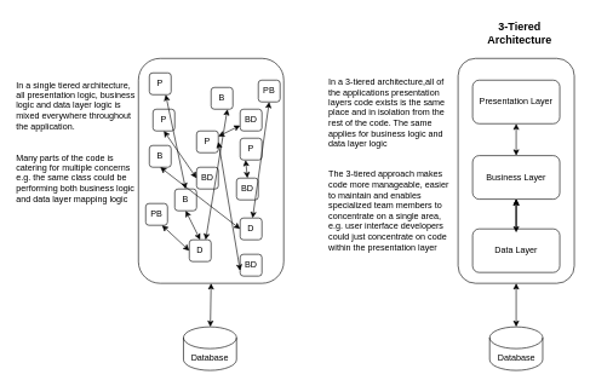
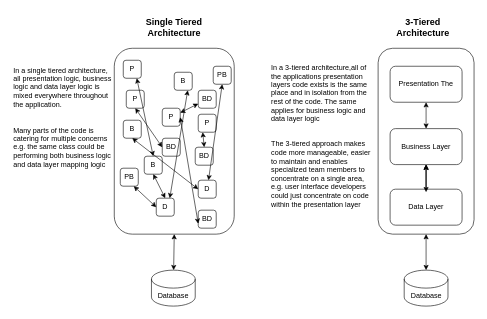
  <mxCell id="0" />
  <mxCell id="1" parent="0" />
- <mxCell id="2" value="Presentation Layer" style="rounded=1;whiteSpace=wrap;html=1;" vertex="1" parent="1"><mxGeometry x="650" y="110" width="120" height="60" as="geometry" /></mxCell>
+ <mxCell id="2" value="Presentation The" style="rounded=1;whiteSpace=wrap;html=1;" vertex="1" parent="1"><mxGeometry x="650" y="110" width="120" height="60" as="geometry" /></mxCell>
  <mxCell id="3" value="Business Layer" style="rounded=1;whiteSpace=wrap;html=1;" vertex="1" parent="1"><mxGeometry x="650" y="214" width="120" height="60" as="geometry" /></mxCell>
  <mxCell id="4" value="" style="edgeStyle=orthogonalEdgeStyle;rounded=0;orthogonalLoop=1;jettySize=auto;html=1;" edge="1" parent="1" source="6" target="3"><mxGeometry relative="1" as="geometry" /></mxCell>
  <mxCell id="5" value="" style="edgeStyle=orthogonalEdgeStyle;rounded=0;orthogonalLoop=1;jettySize=auto;html=1;" edge="1" parent="1" source="6" target="3"><mxGeometry relative="1" as="geometry" /></mxCell>
  <mxCell id="6" value="Data Layer" style="rounded=1;whiteSpace=wrap;html=1;" vertex="1" parent="1"><mxGeometry x="650" y="315" width="120" height="60" as="geometry" /></mxCell>
  <mxCell id="7" value="" style="endArrow=classic;startArrow=classic;html=1;rounded=0;exitX=0.5;exitY=0;exitDx=0;exitDy=0;" edge="1" parent="1" source="3"><mxGeometry width="50" height="50" relative="1" as="geometry"><mxPoint x="660" y="220" as="sourcePoint" /><mxPoint x="710" y="170" as="targetPoint" /></mxGeometry></mxCell>
  <mxCell id="8" value="" style="endArrow=classic;startArrow=classic;html=1;rounded=0;entryX=0.5;entryY=1;entryDx=0;entryDy=0;" edge="1" parent="1" target="3"><mxGeometry width="50" height="50" relative="1" as="geometry"><mxPoint x="710" y="320" as="sourcePoint" /><mxPoint x="709.5" y="290" as="targetPoint" /></mxGeometry></mxCell>
  <mxCell id="9" value="Database" style="shape=cylinder3;whiteSpace=wrap;html=1;boundedLbl=1;backgroundOutline=1;size=15;" vertex="1" parent="1"><mxGeometry x="673.5" y="450" width="73" height="60" as="geometry" /></mxCell>
  <mxCell id="10" value="" style="rounded=1;whiteSpace=wrap;html=1;fillColor=none;" vertex="1" parent="1"><mxGeometry x="630" y="80" width="160" height="310" as="geometry" /></mxCell>
  <mxCell id="11" value="" style="rounded=1;whiteSpace=wrap;html=1;" vertex="1" parent="1"><mxGeometry x="190" y="80" width="200" height="310" as="geometry" /></mxCell>
- <mxCell id="12" value="&lt;font style=&quot;font-size: 15px;&quot;&gt;3-Tiered Architecture&lt;/font&gt;" style="text;html=1;strokeColor=none;fillColor=none;align=center;verticalAlign=middle;whiteSpace=wrap;rounded=0;fontStyle=1" vertex="1" parent="1"><mxGeometry x="660" y="20" width="110" height="50" as="geometry" /></mxCell>
+ <mxCell id="12" value="&lt;font style=&quot;font-size: 15px;&quot;&gt;3-Tiered Architecture&lt;/font&gt;" style="text;html=1;strokeColor=none;fillColor=none;align=center;verticalAlign=middle;whiteSpace=wrap;rounded=0;fontStyle=1" vertex="1" parent="1"><mxGeometry x="650" y="20" width="110" height="50" as="geometry" /></mxCell>
+ <mxCell id="13" value="&lt;font style=&quot;font-size: 15px;&quot;&gt;Single Tiered Architecture&lt;/font&gt;" style="text;html=1;strokeColor=none;fillColor=none;align=center;verticalAlign=middle;whiteSpace=wrap;rounded=0;fontStyle=1" vertex="1" parent="1"><mxGeometry x="235" y="20" width="110" height="50" as="geometry" /></mxCell>
  <mxCell id="14" value="" style="endArrow=classic;startArrow=classic;html=1;rounded=0;exitX=0.5;exitY=0;exitDx=0;exitDy=0;exitPerimeter=0;entryX=0.5;entryY=1;entryDx=0;entryDy=0;" edge="1" parent="1" source="9" target="10"><mxGeometry width="50" height="50" relative="1" as="geometry"><mxPoint x="660" y="460" as="sourcePoint" /><mxPoint x="710" y="410" as="targetPoint" /></mxGeometry></mxCell>
  <mxCell id="15" value="Database" style="shape=cylinder3;whiteSpace=wrap;html=1;boundedLbl=1;backgroundOutline=1;size=15;" vertex="1" parent="1"><mxGeometry x="252" y="450" width="73" height="60" as="geometry" /></mxCell>
  <mxCell id="16" value="" style="endArrow=classic;startArrow=classic;html=1;rounded=0;entryX=0.5;entryY=1;entryDx=0;entryDy=0;" edge="1" parent="1" source="15" target="11"><mxGeometry width="50" height="50" relative="1" as="geometry"><mxPoint x="240" y="440" as="sourcePoint" /><mxPoint x="290" y="390" as="targetPoint" /></mxGeometry></mxCell>
  <mxCell id="17" value="P" style="rounded=1;whiteSpace=wrap;html=1;" vertex="1" parent="1"><mxGeometry x="210" y="150" width="30" height="30" as="geometry" /></mxCell>
  <mxCell id="18" value="P" style="rounded=1;whiteSpace=wrap;html=1;" vertex="1" parent="1"><mxGeometry x="330" y="190" width="30" height="30" as="geometry" /></mxCell>
  <mxCell id="19" value="P" style="rounded=1;whiteSpace=wrap;html=1;" vertex="1" parent="1"><mxGeometry x="270" y="180" width="30" height="30" as="geometry" /></mxCell>
  <mxCell id="20" value="P" style="rounded=1;whiteSpace=wrap;html=1;" vertex="1" parent="1"><mxGeometry x="205" y="100" width="30" height="30" as="geometry" /></mxCell>
  <mxCell id="21" value="BD" style="rounded=1;whiteSpace=wrap;html=1;" vertex="1" parent="1"><mxGeometry x="325" y="245" width="30" height="30" as="geometry" /></mxCell>
  <mxCell id="22" value="B" style="rounded=1;whiteSpace=wrap;html=1;" vertex="1" parent="1"><mxGeometry x="205" y="200" width="30" height="30" as="geometry" /></mxCell>
  <mxCell id="23" value="B" style="rounded=1;whiteSpace=wrap;html=1;" vertex="1" parent="1"><mxGeometry x="290" y="120" width="30" height="30" as="geometry" /></mxCell>
  <mxCell id="24" value="B" style="rounded=1;whiteSpace=wrap;html=1;" vertex="1" parent="1"><mxGeometry x="240" y="260" width="30" height="30" as="geometry" /></mxCell>
  <mxCell id="25" value="D" style="rounded=1;whiteSpace=wrap;html=1;" vertex="1" parent="1"><mxGeometry x="330" y="300" width="30" height="30" as="geometry" /></mxCell>
  <mxCell id="26" value="D" style="rounded=1;whiteSpace=wrap;html=1;" vertex="1" parent="1"><mxGeometry x="260" y="330" width="30" height="30" as="geometry" /></mxCell>
  <mxCell id="27" value="PB" style="rounded=1;whiteSpace=wrap;html=1;" vertex="1" parent="1"><mxGeometry x="200" y="280" width="30" height="30" as="geometry" /></mxCell>
  <mxCell id="28" value="PB" style="rounded=1;whiteSpace=wrap;html=1;" vertex="1" parent="1"><mxGeometry x="355" y="110" width="30" height="30" as="geometry" /></mxCell>
  <mxCell id="29" value="BD" style="rounded=1;whiteSpace=wrap;html=1;" vertex="1" parent="1"><mxGeometry x="270" y="230" width="30" height="30" as="geometry" /></mxCell>
  <mxCell id="30" value="BD" style="rounded=1;whiteSpace=wrap;html=1;" vertex="1" parent="1"><mxGeometry x="330" y="350" width="30" height="30" as="geometry" /></mxCell>
  <mxCell id="31" value="BD" style="rounded=1;whiteSpace=wrap;html=1;" vertex="1" parent="1"><mxGeometry x="330" y="150" width="30" height="30" as="geometry" /></mxCell>
  <mxCell id="32" value="" style="endArrow=classic;startArrow=classic;html=1;rounded=0;entryX=0.5;entryY=1;entryDx=0;entryDy=0;" edge="1" parent="1" source="25" target="28"><mxGeometry width="50" height="50" relative="1" as="geometry"><mxPoint x="480" y="130" as="sourcePoint" /><mxPoint x="530" y="80" as="targetPoint" /></mxGeometry></mxCell>
  <mxCell id="33" value="" style="endArrow=classic;startArrow=classic;html=1;rounded=0;entryX=1;entryY=0.5;entryDx=0;entryDy=0;exitX=0;exitY=0.75;exitDx=0;exitDy=0;" edge="1" parent="1" source="30" target="19"><mxGeometry width="50" height="50" relative="1" as="geometry"><mxPoint x="710" y="180" as="sourcePoint" /><mxPoint x="760" y="130" as="targetPoint" /></mxGeometry></mxCell>
  <mxCell id="34" value="" style="endArrow=classic;startArrow=classic;html=1;rounded=0;exitX=0;exitY=0.75;exitDx=0;exitDy=0;" edge="1" parent="1" source="31" target="19"><mxGeometry width="50" height="50" relative="1" as="geometry"><mxPoint x="720" y="190" as="sourcePoint" /><mxPoint x="770" y="140" as="targetPoint" /></mxGeometry></mxCell>
  <mxCell id="35" value="" style="endArrow=classic;startArrow=classic;html=1;rounded=0;entryX=0.75;entryY=1;entryDx=0;entryDy=0;exitX=0;exitY=0.5;exitDx=0;exitDy=0;" edge="1" parent="1" source="26" target="27"><mxGeometry width="50" height="50" relative="1" as="geometry"><mxPoint x="730" y="200" as="sourcePoint" /><mxPoint x="780" y="150" as="targetPoint" /></mxGeometry></mxCell>
  <mxCell id="36" value="" style="endArrow=classic;startArrow=classic;html=1;rounded=0;entryX=0.5;entryY=1;entryDx=0;entryDy=0;exitX=0.5;exitY=0;exitDx=0;exitDy=0;" edge="1" parent="1" source="26" target="24"><mxGeometry width="50" height="50" relative="1" as="geometry"><mxPoint x="740" y="210" as="sourcePoint" /><mxPoint x="790" y="160" as="targetPoint" /></mxGeometry></mxCell>
  <mxCell id="37" value="" style="endArrow=classic;startArrow=classic;html=1;rounded=0;entryX=0.75;entryY=1;entryDx=0;entryDy=0;exitX=0.5;exitY=0;exitDx=0;exitDy=0;" edge="1" parent="1" source="24" target="20"><mxGeometry width="50" height="50" relative="1" as="geometry"><mxPoint x="750" y="220" as="sourcePoint" /><mxPoint x="800" y="170" as="targetPoint" /></mxGeometry></mxCell>
  <mxCell id="38" value="" style="endArrow=classic;startArrow=classic;html=1;rounded=0;entryX=0.75;entryY=1;entryDx=0;entryDy=0;exitX=0.75;exitY=0;exitDx=0;exitDy=0;" edge="1" parent="1" source="26" target="23"><mxGeometry width="50" height="50" relative="1" as="geometry"><mxPoint x="440" y="220" as="sourcePoint" /><mxPoint x="490" y="170" as="targetPoint" /></mxGeometry></mxCell>
  <mxCell id="39" value="" style="endArrow=classic;startArrow=classic;html=1;rounded=0;entryX=0.5;entryY=1;entryDx=0;entryDy=0;exitX=0;exitY=0.5;exitDx=0;exitDy=0;" edge="1" parent="1" source="25" target="22"><mxGeometry width="50" height="50" relative="1" as="geometry"><mxPoint x="760" y="230" as="sourcePoint" /><mxPoint x="810" y="180" as="targetPoint" /></mxGeometry></mxCell>
  <mxCell id="40" value="" style="endArrow=classic;startArrow=classic;html=1;rounded=0;exitX=0.5;exitY=0;exitDx=0;exitDy=0;entryX=0.25;entryY=1;entryDx=0;entryDy=0;" edge="1" parent="1" source="21" target="18"><mxGeometry width="50" height="50" relative="1" as="geometry"><mxPoint x="770" y="240" as="sourcePoint" /><mxPoint x="360" y="210" as="targetPoint" /></mxGeometry></mxCell>
  <mxCell id="41" value="" style="endArrow=classic;startArrow=classic;html=1;rounded=0;entryX=0.5;entryY=1;entryDx=0;entryDy=0;exitX=0;exitY=0.5;exitDx=0;exitDy=0;" edge="1" parent="1" source="29" target="17"><mxGeometry width="50" height="50" relative="1" as="geometry"><mxPoint x="780" y="250" as="sourcePoint" /><mxPoint x="830" y="200" as="targetPoint" /></mxGeometry></mxCell>
  <mxCell id="42" value="In a single tiered architecture,&amp;nbsp; all presentation logic, business logic and data layer logic is mixed everywhere throughout the application." style="text;html=1;strokeColor=none;fillColor=none;align=left;verticalAlign=middle;whiteSpace=wrap;rounded=0;" vertex="1" parent="1"><mxGeometry x="20" y="100" width="170" height="90" as="geometry" /></mxCell>
  <mxCell id="43" value="Many parts of the code is catering for multiple concerns e.g. the same class could be performing both business logic and data layer mapping logic" style="text;html=1;strokeColor=none;fillColor=none;align=left;verticalAlign=middle;whiteSpace=wrap;rounded=0;" vertex="1" parent="1"><mxGeometry x="20" y="200" width="170" height="90" as="geometry" /></mxCell>
  <mxCell id="44" value="In a 3-tiered architecture,all of the applications presentation layers code exists is the same place and in isolation from the rest of the code. The same applies for business logic and data layer logic" style="text;html=1;strokeColor=none;fillColor=none;align=left;verticalAlign=middle;whiteSpace=wrap;rounded=0;" vertex="1" parent="1"><mxGeometry x="450" y="110" width="170" height="90" as="geometry" /></mxCell>
  <mxCell id="45" value="The 3-tiered approach makes code more manageable, easier to maintain and enables specialized team members to concentrate on a single area, e.g. user interface developers could just concentrate on code within the presentation layer" style="text;html=1;strokeColor=none;fillColor=none;align=left;verticalAlign=middle;whiteSpace=wrap;rounded=0;" vertex="1" parent="1"><mxGeometry x="450" y="230" width="180" height="120" as="geometry" /></mxCell>
